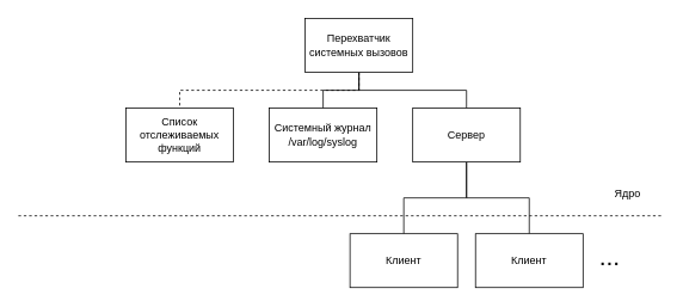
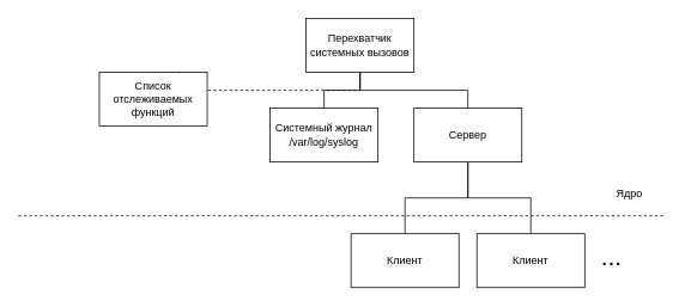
  <mxCell id="0" />
  <mxCell id="1" parent="0" />
  <mxCell id="2" style="edgeStyle=orthogonalEdgeStyle;rounded=0;orthogonalLoop=1;jettySize=auto;html=1;entryX=0.5;entryY=0;entryDx=0;entryDy=0;endArrow=none;" edge="1" parent="1" source="5" target="8"><mxGeometry relative="1" as="geometry"><Array as="points"><mxPoint x="400" y="100" /><mxPoint x="520" y="100" /></Array></mxGeometry></mxCell>
  <mxCell id="3" style="edgeStyle=orthogonalEdgeStyle;rounded=0;orthogonalLoop=1;jettySize=auto;html=1;entryX=0.5;entryY=0;entryDx=0;entryDy=0;fontSize=11;endArrow=none;dashed=1;" edge="1" parent="1" source="5" target="15"><mxGeometry relative="1" as="geometry"><Array as="points"><mxPoint x="400" y="100" /><mxPoint x="200" y="100" /></Array></mxGeometry></mxCell>
  <mxCell id="4" style="edgeStyle=orthogonalEdgeStyle;rounded=0;orthogonalLoop=1;jettySize=auto;html=1;entryX=0.5;entryY=0;entryDx=0;entryDy=0;fontSize=11;endArrow=none;" edge="1" parent="1" source="5" target="9"><mxGeometry relative="1" as="geometry" /></mxCell>
  <mxCell id="5" value="&lt;div&gt;Перехватчик системных вызовов&lt;/div&gt;" style="rounded=0;whiteSpace=wrap;html=1;" vertex="1" parent="1"><mxGeometry x="340" y="20" width="120" height="60" as="geometry" /></mxCell>
  <mxCell id="6" style="edgeStyle=orthogonalEdgeStyle;rounded=0;orthogonalLoop=1;jettySize=auto;html=1;entryX=0.5;entryY=0;entryDx=0;entryDy=0;endArrow=none;" edge="1" parent="1" source="8" target="10"><mxGeometry relative="1" as="geometry"><Array as="points"><mxPoint x="520" y="220" /><mxPoint x="450" y="220" /></Array></mxGeometry></mxCell>
  <mxCell id="7" style="edgeStyle=orthogonalEdgeStyle;rounded=0;orthogonalLoop=1;jettySize=auto;html=1;entryX=0.5;entryY=0;entryDx=0;entryDy=0;endArrow=none;" edge="1" parent="1" source="8" target="11"><mxGeometry relative="1" as="geometry"><Array as="points"><mxPoint x="520" y="220" /><mxPoint x="590" y="220" /></Array></mxGeometry></mxCell>
  <mxCell id="8" value="Сервер" style="rounded=0;whiteSpace=wrap;html=1;" vertex="1" parent="1"><mxGeometry x="460" y="120" width="120" height="60" as="geometry" /></mxCell>
  <mxCell id="9" value="Системный журнал&lt;br&gt;/var/log/syslog" style="rounded=0;whiteSpace=wrap;html=1;" vertex="1" parent="1"><mxGeometry x="300" y="120" width="120" height="60" as="geometry" /></mxCell>
  <mxCell id="10" value="Клиент" style="rounded=0;whiteSpace=wrap;html=1;" vertex="1" parent="1"><mxGeometry x="390" y="260" width="120" height="60" as="geometry" /></mxCell>
  <mxCell id="11" value="Клиент" style="rounded=0;whiteSpace=wrap;html=1;" vertex="1" parent="1"><mxGeometry x="530" y="260" width="120" height="60" as="geometry" /></mxCell>
  <mxCell id="12" value="" style="endArrow=none;dashed=1;html=1;rounded=0;" edge="1" parent="1"><mxGeometry width="50" height="50" relative="1" as="geometry"><mxPoint x="20" y="240" as="sourcePoint" /><mxPoint x="740" y="240" as="targetPoint" /></mxGeometry></mxCell>
  <mxCell id="13" value="&lt;div&gt;Ядро&lt;/div&gt;" style="text;html=1;strokeColor=none;fillColor=none;align=center;verticalAlign=middle;whiteSpace=wrap;rounded=0;" vertex="1" parent="1"><mxGeometry x="670" y="200" width="60" height="30" as="geometry" /></mxCell>
  <mxCell id="14" value="&lt;div style=&quot;font-size: 28px;&quot;&gt;&lt;font style=&quot;font-size: 28px;&quot;&gt;...&lt;/font&gt;&lt;/div&gt;" style="text;html=1;strokeColor=none;fillColor=none;align=center;verticalAlign=middle;whiteSpace=wrap;rounded=0;" vertex="1" parent="1"><mxGeometry x="650" y="270" width="60" height="30" as="geometry" /></mxCell>
- <mxCell id="15" value="Список отслеживаемых функций" style="rounded=0;whiteSpace=wrap;html=1;" vertex="1" parent="1"><mxGeometry x="140" y="120" width="120" height="60" as="geometry" /></mxCell>
+ <mxCell id="15" value="Список отслеживаемых функций" style="rounded=0;whiteSpace=wrap;html=1;" vertex="1" parent="1"><mxGeometry x="110" y="80" width="120" height="60" as="geometry" /></mxCell>
